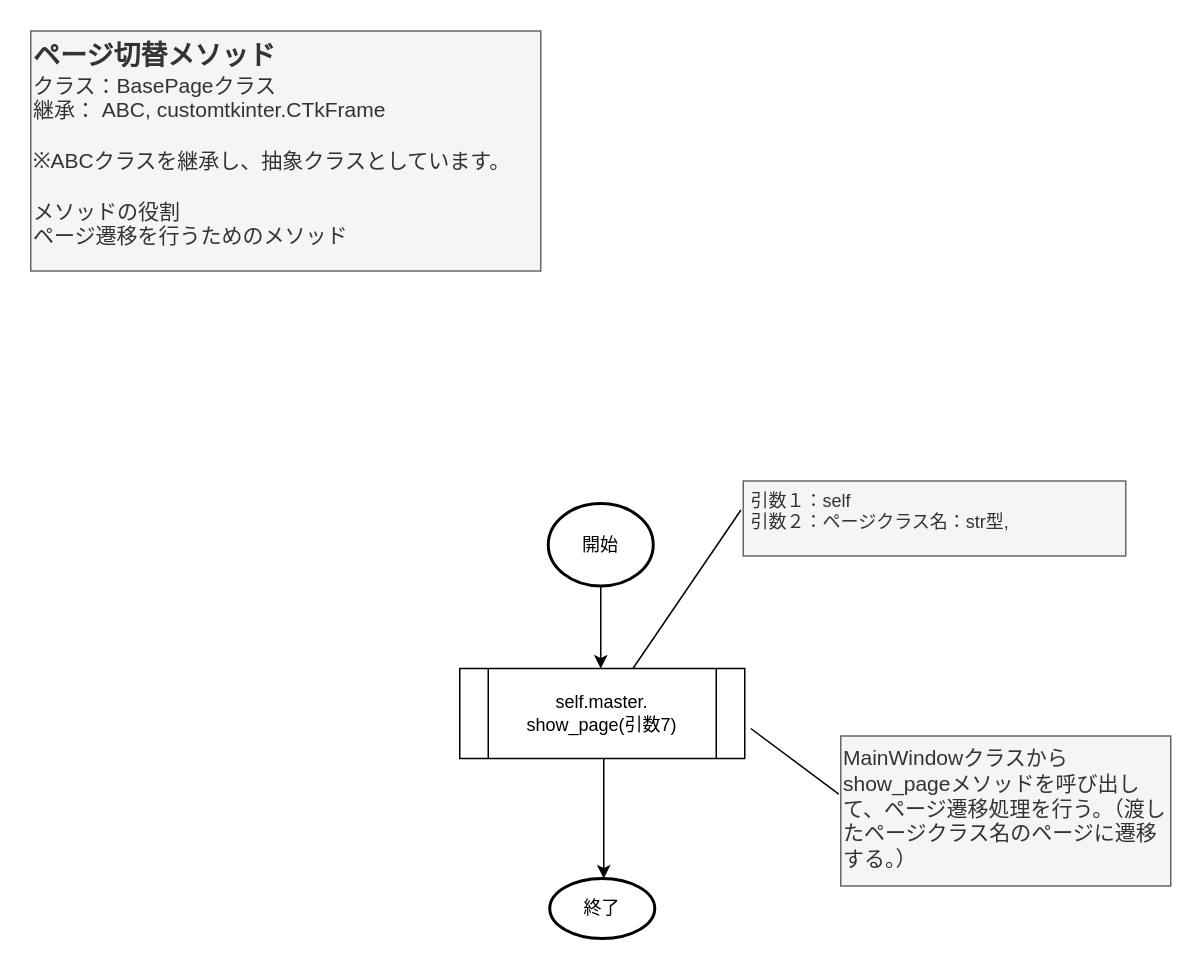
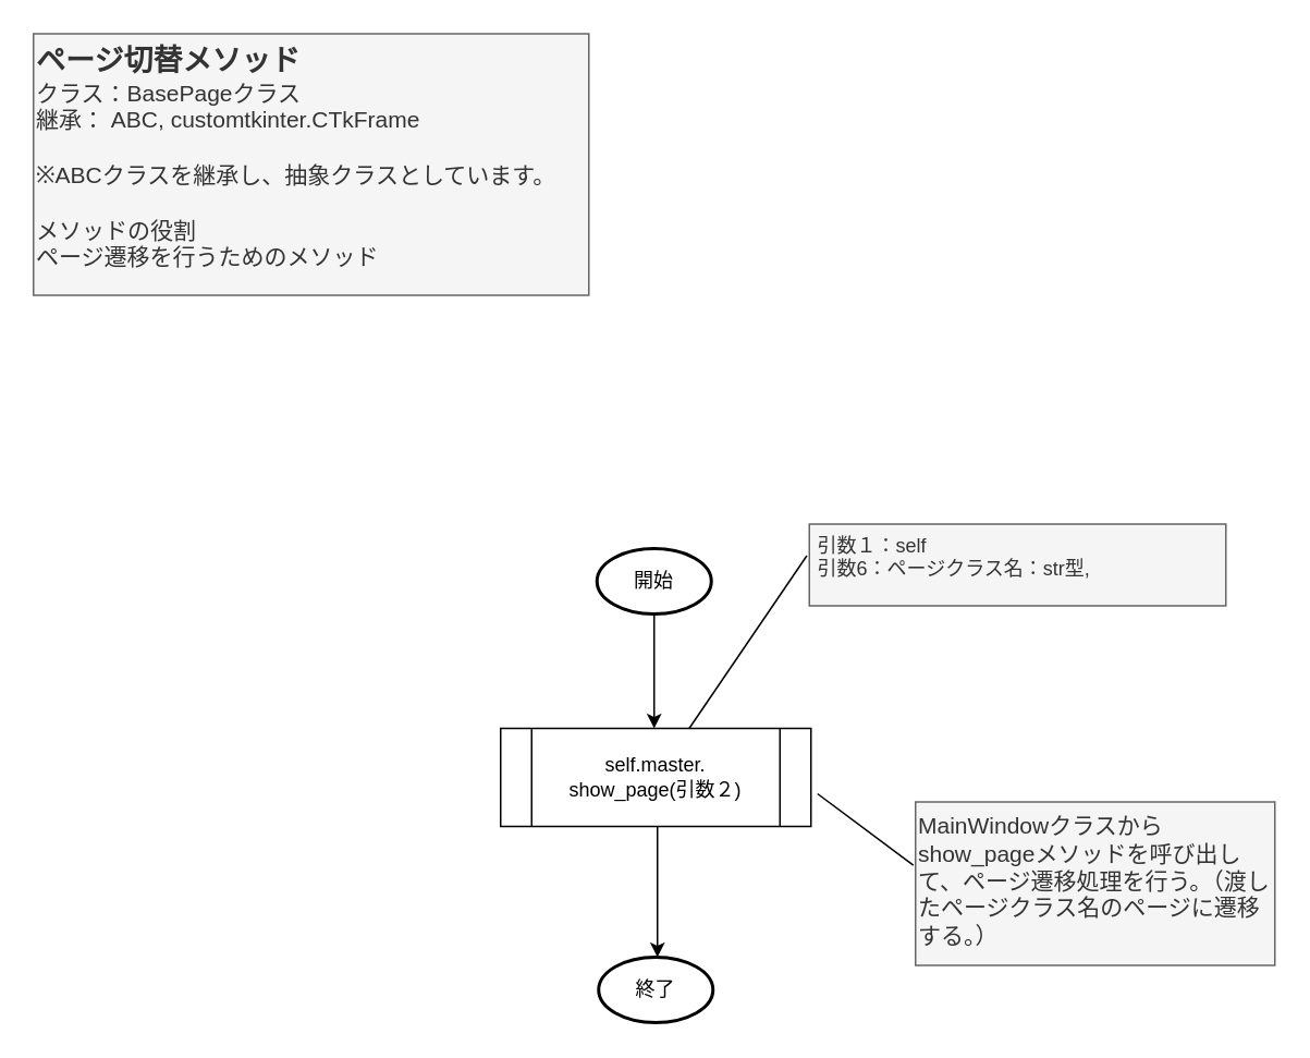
  <mxCell id="0" />
  <mxCell id="1" parent="0" />
  <mxCell id="2" value="" style="edgeStyle=orthogonalEdgeStyle;rounded=0;orthogonalLoop=1;jettySize=auto;html=1;" parent="1" source="3" edge="1"><mxGeometry relative="1" as="geometry"><mxPoint x="400" y="445" as="targetPoint" /></mxGeometry></mxCell>
- <mxCell id="3" value="開始" style="strokeWidth=2;html=1;shape=mxgraph.flowchart.start_1;whiteSpace=wrap;" parent="1" vertex="1"><mxGeometry x="365" y="335" width="70" height="55" as="geometry" /></mxCell>
+ <mxCell id="3" value="開始" style="strokeWidth=2;html=1;shape=mxgraph.flowchart.start_1;whiteSpace=wrap;" parent="1" vertex="1"><mxGeometry x="365" y="335" width="70" height="40" as="geometry" /></mxCell>
  <mxCell id="4" value="" style="edgeStyle=orthogonalEdgeStyle;rounded=0;orthogonalLoop=1;jettySize=auto;html=1;" parent="1" edge="1"><mxGeometry relative="1" as="geometry"><mxPoint x="402" y="505" as="sourcePoint" /><mxPoint x="402" y="585" as="targetPoint" /><Array as="points"><mxPoint x="402" y="545" /><mxPoint x="402" y="545" /></Array></mxGeometry></mxCell>
  <mxCell id="5" style="rounded=0;orthogonalLoop=1;jettySize=auto;html=1;entryX=1;entryY=0.25;entryDx=0;entryDy=0;exitX=-0.006;exitY=0.387;exitDx=0;exitDy=0;exitPerimeter=0;endArrow=none;endFill=0;" parent="1" source="6" edge="1"><mxGeometry relative="1" as="geometry"><mxPoint x="500" y="485" as="targetPoint" /></mxGeometry></mxCell>
  <mxCell id="6" value="&lt;span style=&quot;font-size: 14px;&quot;&gt;MainWindowクラスからshow_pageメソッドを呼び出して、ページ遷移処理を行う。（渡したページクラス名のページに遷移する。）&lt;/span&gt;" style="text;html=1;align=left;verticalAlign=top;whiteSpace=wrap;rounded=0;fillColor=#f5f5f5;fontColor=#333333;strokeColor=#666666;" parent="1" vertex="1"><mxGeometry x="560" y="490" width="220" height="100" as="geometry" /></mxCell>
  <mxCell id="7" value="終了" style="strokeWidth=2;html=1;shape=mxgraph.flowchart.start_1;whiteSpace=wrap;" parent="1" vertex="1"><mxGeometry x="366" y="585" width="70" height="40" as="geometry" /></mxCell>
  <mxCell id="8" value="&lt;b style=&quot;&quot;&gt;&lt;font style=&quot;&quot;&gt;&lt;font style=&quot;font-size: 18px;&quot;&gt;ページ切替メソッド&lt;/font&gt;&lt;/font&gt;&lt;/b&gt;&lt;div&gt;&lt;font style=&quot;font-size: 14px;&quot;&gt;クラス：BasePageクラス&lt;/font&gt;&lt;/div&gt;&lt;div&gt;&lt;div style=&quot;font-size: 14px;&quot;&gt;&lt;font style=&quot;font-size: 14px;&quot;&gt;継承： ABC, customtkinter.CTkFrame&lt;/font&gt;&lt;/div&gt;&lt;/div&gt;&lt;div style=&quot;font-size: 14px;&quot;&gt;&lt;font style=&quot;font-size: 14px;&quot;&gt;&lt;br&gt;&lt;/font&gt;&lt;/div&gt;&lt;div style=&quot;font-size: 14px;&quot;&gt;&lt;font style=&quot;font-size: 14px;&quot;&gt;※ABCクラスを継承し、抽象クラスとしています。&lt;br&gt;&lt;/font&gt;&lt;/div&gt;&lt;div style=&quot;font-size: 14px;&quot;&gt;&lt;font style=&quot;font-size: 14px;&quot;&gt;&lt;br&gt;&lt;/font&gt;&lt;/div&gt;&lt;div style=&quot;font-size: 14px;&quot;&gt;&lt;font style=&quot;font-size: 14px;&quot;&gt;メソッドの役割&lt;/font&gt;&lt;/div&gt;&lt;div style=&quot;font-size: 14px;&quot;&gt;&lt;font style=&quot;font-size: 14px;&quot;&gt;ページ遷移を行うためのメソッド&lt;/font&gt;&lt;/div&gt;&lt;div style=&quot;font-size: 14px;&quot;&gt;&lt;br&gt;&lt;/div&gt;" style="text;html=1;align=left;verticalAlign=top;whiteSpace=wrap;rounded=0;fillColor=#f5f5f5;fontColor=#333333;strokeColor=#666666;" parent="1" vertex="1"><mxGeometry x="20" y="20" width="340" height="160" as="geometry" /></mxCell>
  <mxCell id="9" style="rounded=0;orthogonalLoop=1;jettySize=auto;html=1;exitX=-0.006;exitY=0.387;exitDx=0;exitDy=0;exitPerimeter=0;endArrow=none;endFill=0;" parent="1" source="10" target="11" edge="1"><mxGeometry relative="1" as="geometry"><mxPoint x="435" y="315" as="targetPoint" /></mxGeometry></mxCell>
- <mxCell id="10" value="&amp;nbsp;引数１：self&lt;div&gt;&amp;nbsp;引数２：ページクラス名：str型&lt;span style=&quot;background-color: initial;&quot;&gt;,&lt;/span&gt;&lt;/div&gt;" style="text;html=1;align=left;verticalAlign=top;whiteSpace=wrap;rounded=0;fillColor=#f5f5f5;fontColor=#333333;strokeColor=#666666;" parent="1" vertex="1"><mxGeometry x="495" y="320" width="255" height="50" as="geometry" /></mxCell>
- <mxCell id="11" value="self.master.&lt;div&gt;show_page(引数7)&lt;/div&gt;" style="shape=process;whiteSpace=wrap;html=1;backgroundOutline=1;" parent="1" vertex="1"><mxGeometry x="306" y="445" width="190" height="60" as="geometry" /></mxCell>
+ <mxCell id="10" value="&amp;nbsp;引数１：self&lt;div&gt;&amp;nbsp;引数6：ページクラス名：str型&lt;span style=&quot;background-color: initial;&quot;&gt;,&lt;/span&gt;&lt;/div&gt;" style="text;html=1;align=left;verticalAlign=top;whiteSpace=wrap;rounded=0;fillColor=#f5f5f5;fontColor=#333333;strokeColor=#666666;" parent="1" vertex="1"><mxGeometry x="495" y="320" width="255" height="50" as="geometry" /></mxCell>
+ <mxCell id="11" value="self.master.&lt;div&gt;show_page(引数２)&lt;/div&gt;" style="shape=process;whiteSpace=wrap;html=1;backgroundOutline=1;" parent="1" vertex="1"><mxGeometry x="306" y="445" width="190" height="60" as="geometry" /></mxCell>
